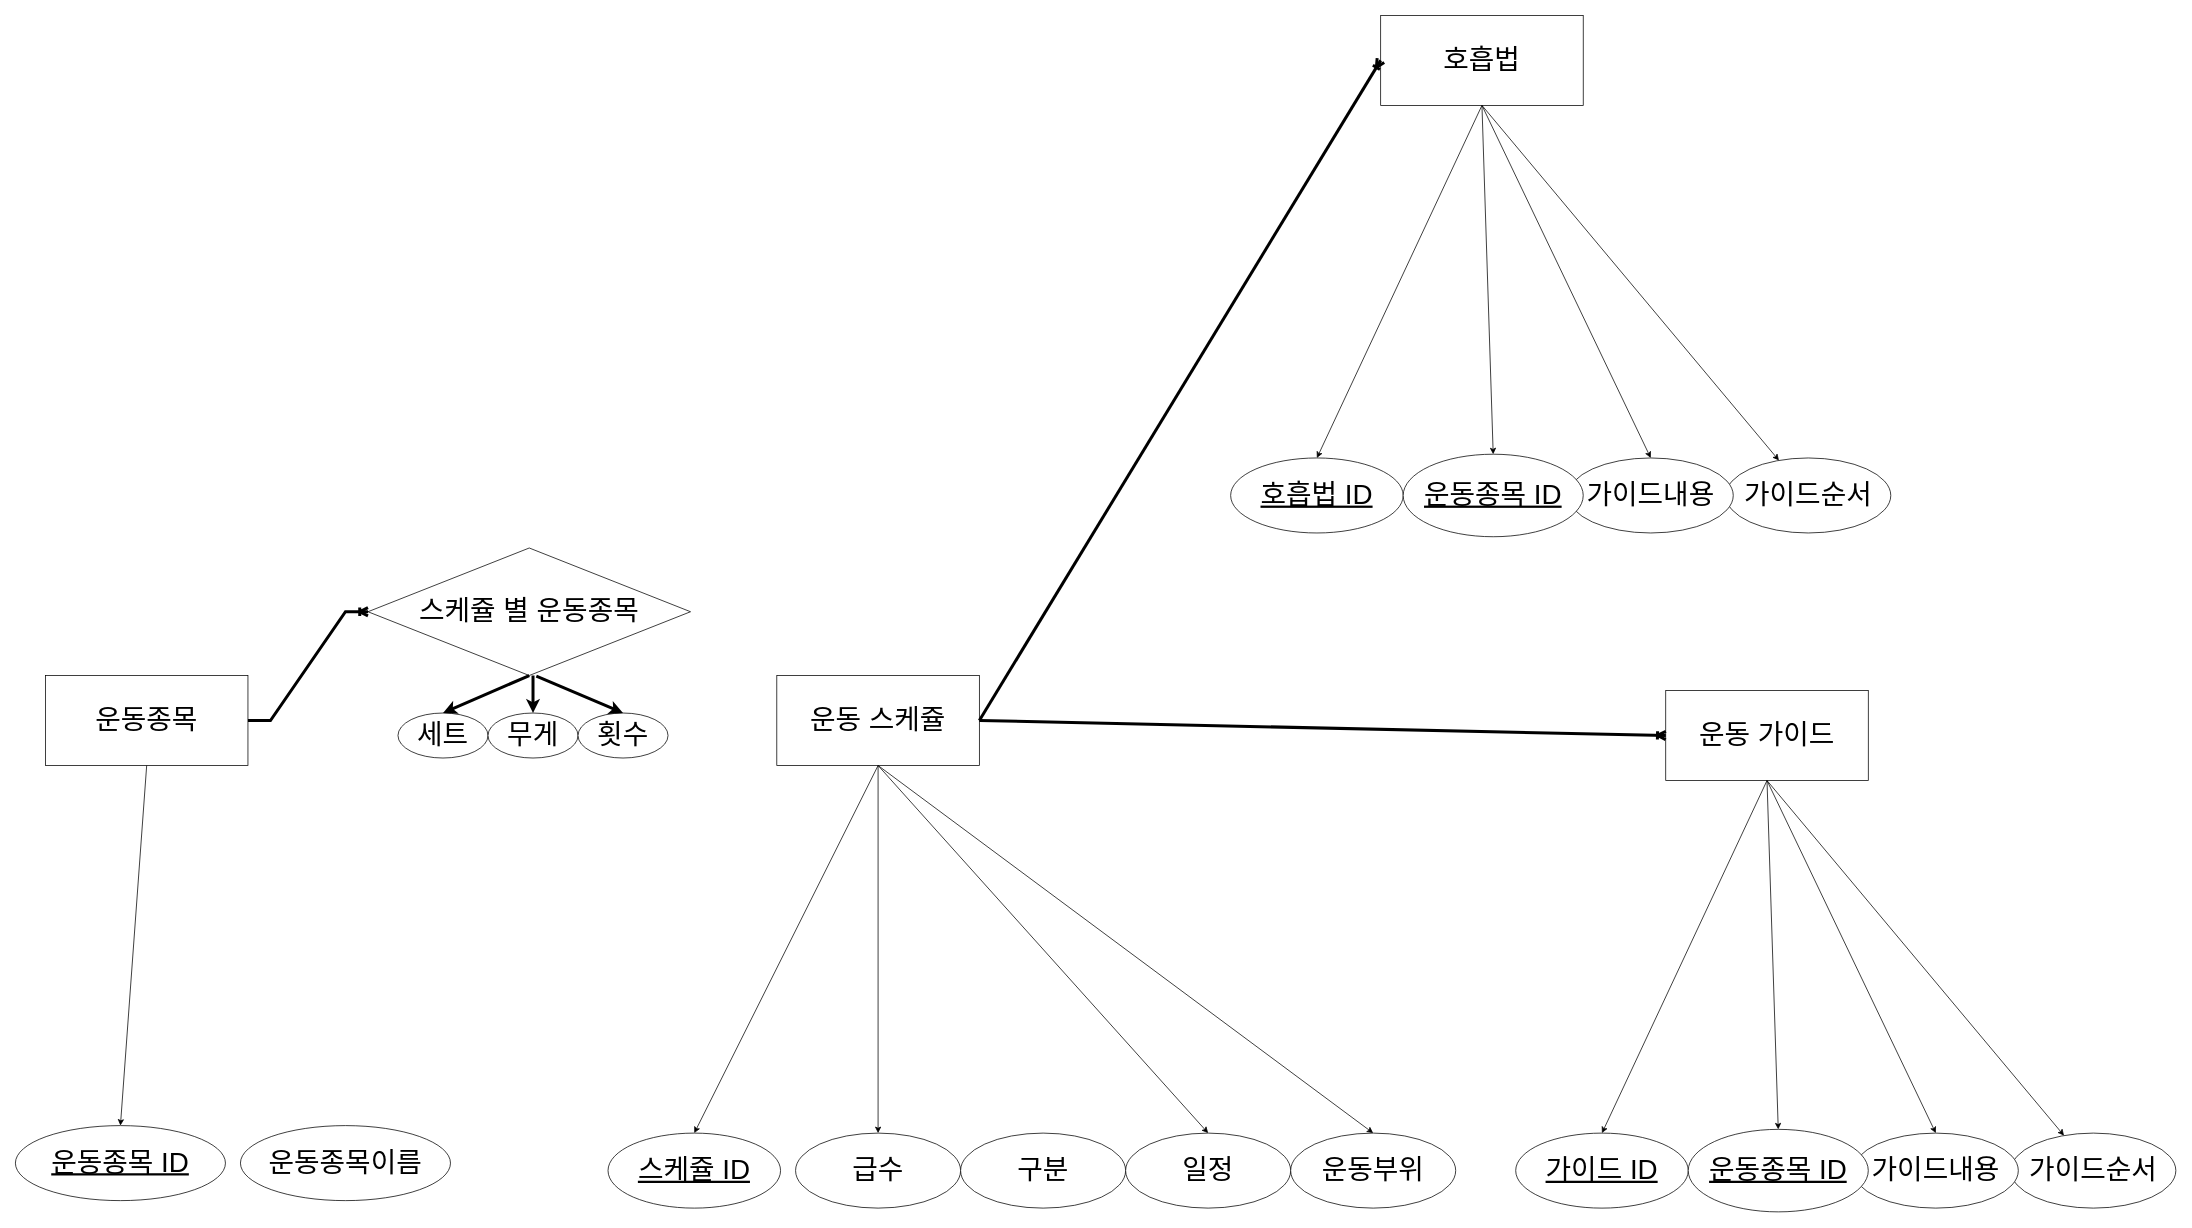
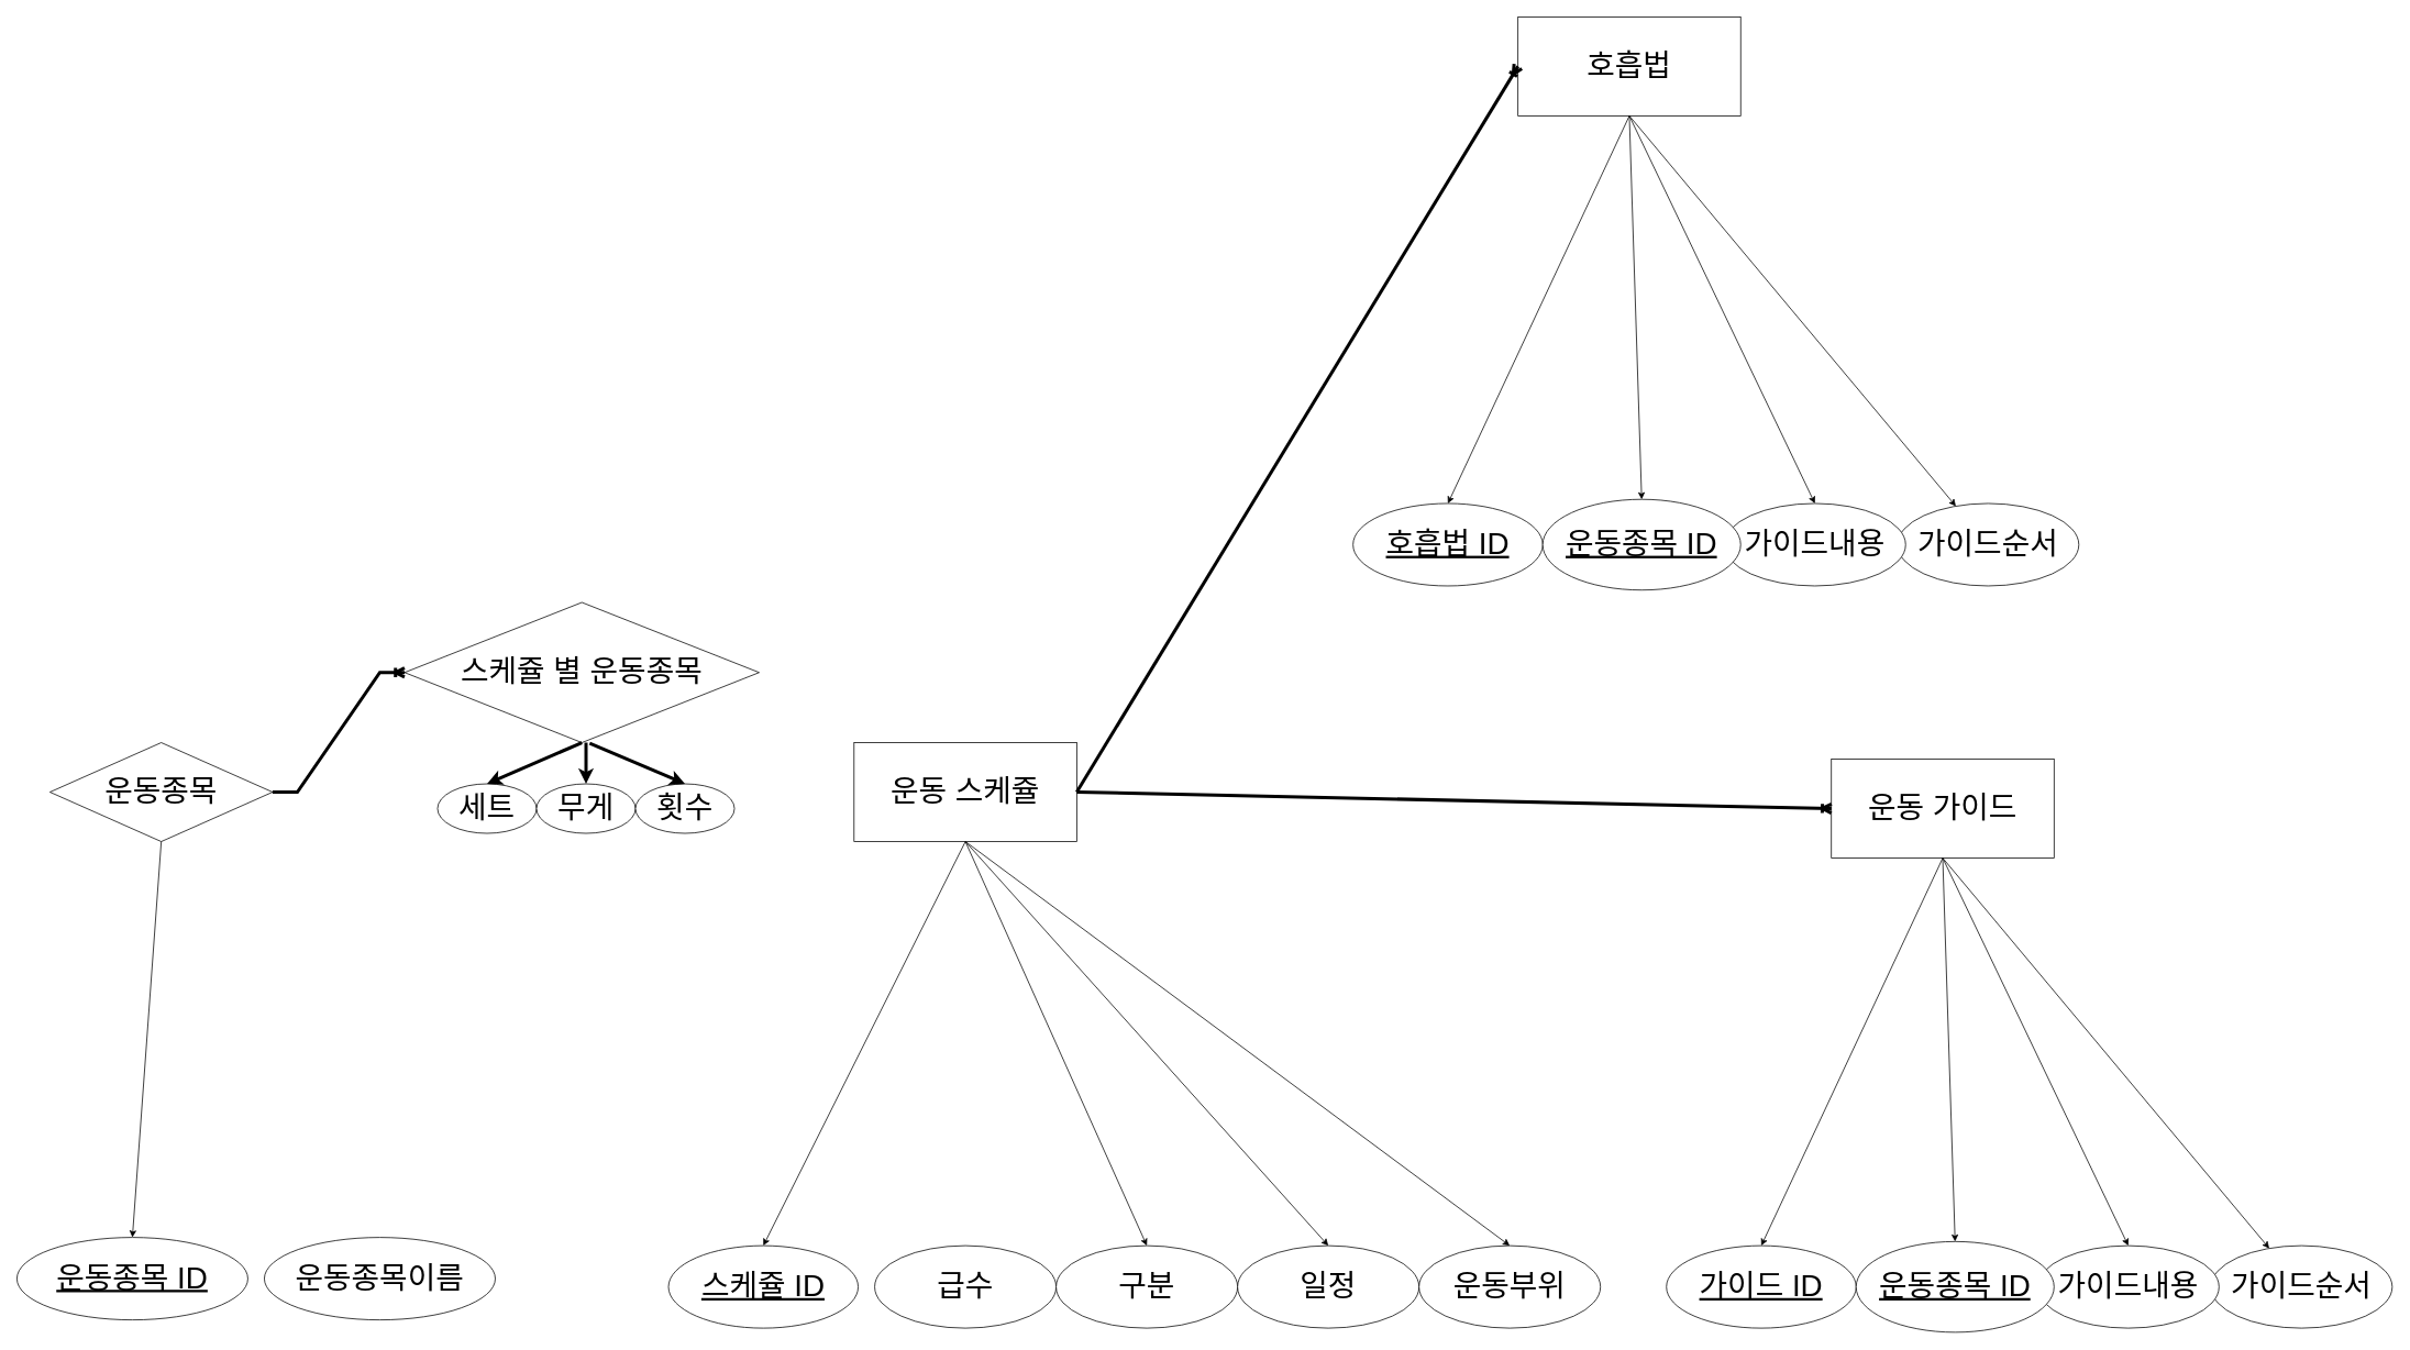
  <mxCell id="0" />
  <mxCell id="1" parent="0" />
  <mxCell id="2" value="&lt;font style=&quot;font-size: 37px;&quot;&gt;운동 스케쥴&lt;/font&gt;" style="rounded=0;whiteSpace=wrap;html=1;strokeWidth=1;" vertex="1" parent="1"><mxGeometry x="1035" y="900" width="270" height="120" as="geometry" /></mxCell>
  <mxCell id="3" value="스케쥴 ID" style="ellipse;whiteSpace=wrap;html=1;align=center;fontStyle=4;fontSize=37;strokeWidth=1;" vertex="1" parent="1"><mxGeometry x="810" y="1510" width="230" height="100" as="geometry" /></mxCell>
  <mxCell id="4" value="급수" style="ellipse;whiteSpace=wrap;html=1;align=center;fontSize=37;strokeWidth=1;" vertex="1" parent="1"><mxGeometry x="1060" y="1510" width="220" height="100" as="geometry" /></mxCell>
  <mxCell id="5" value="구분" style="ellipse;whiteSpace=wrap;html=1;align=center;fontSize=37;strokeWidth=1;" vertex="1" parent="1"><mxGeometry x="1280" y="1510" width="220" height="100" as="geometry" /></mxCell>
  <mxCell id="6" value="일정" style="ellipse;whiteSpace=wrap;html=1;align=center;fontSize=37;strokeWidth=1;" vertex="1" parent="1"><mxGeometry x="1500" y="1510" width="220" height="100" as="geometry" /></mxCell>
  <mxCell id="7" value="운동부위" style="ellipse;whiteSpace=wrap;html=1;align=center;fontSize=37;strokeWidth=1;" vertex="1" parent="1"><mxGeometry x="1720" y="1510" width="220" height="100" as="geometry" /></mxCell>
  <mxCell id="8" value="" style="endArrow=classic;html=1;rounded=0;fontSize=37;entryX=0.5;entryY=0;entryDx=0;entryDy=0;exitX=0.5;exitY=1;exitDx=0;exitDy=0;" edge="1" parent="1" source="2" target="3"><mxGeometry width="50" height="50" relative="1" as="geometry"><mxPoint x="1150" y="1260" as="sourcePoint" /><mxPoint x="1200" y="1210" as="targetPoint" /></mxGeometry></mxCell>
- <mxCell id="9" value="" style="endArrow=classic;html=1;rounded=0;fontSize=37;exitX=0.5;exitY=1;exitDx=0;exitDy=0;" edge="1" parent="1" source="2" target="4"><mxGeometry width="50" height="50" relative="1" as="geometry"><mxPoint x="1175.527" y="1050" as="sourcePoint" /><mxPoint x="1179.655" y="1520" as="targetPoint" /></mxGeometry></mxCell>
+ <mxCell id="9" value="" style="endArrow=classic;html=1;rounded=0;fontSize=37;entryX=0.5;entryY=0;entryDx=0;entryDy=0;exitX=0.5;exitY=1;exitDx=0;exitDy=0;" edge="1" parent="1" source="2" target="5"><mxGeometry width="50" height="50" relative="1" as="geometry"><mxPoint x="1175.527" y="1050" as="sourcePoint" /><mxPoint x="1179.655" y="1520" as="targetPoint" /></mxGeometry></mxCell>
  <mxCell id="10" value="" style="endArrow=classic;html=1;rounded=0;fontSize=37;entryX=0.5;entryY=0;entryDx=0;entryDy=0;exitX=0.5;exitY=1;exitDx=0;exitDy=0;" edge="1" parent="1" source="2" target="6"><mxGeometry width="50" height="50" relative="1" as="geometry"><mxPoint x="1175" y="1050" as="sourcePoint" /><mxPoint x="1400" y="1520" as="targetPoint" /></mxGeometry></mxCell>
  <mxCell id="11" value="" style="endArrow=classic;html=1;rounded=0;fontSize=37;entryX=0.5;entryY=0;entryDx=0;entryDy=0;exitX=0.5;exitY=1;exitDx=0;exitDy=0;" edge="1" parent="1" source="2" target="7"><mxGeometry width="50" height="50" relative="1" as="geometry"><mxPoint x="1175" y="1050" as="sourcePoint" /><mxPoint x="1620" y="1520" as="targetPoint" /></mxGeometry></mxCell>
- <mxCell id="12" value="&lt;font style=&quot;font-size: 37px;&quot;&gt;운동종목&lt;/font&gt;" style="rounded=0;whiteSpace=wrap;html=1;strokeWidth=1;" vertex="1" parent="1"><mxGeometry x="60" y="900" width="270" height="120" as="geometry" /></mxCell>
+ <mxCell id="12" value="&lt;font style=&quot;font-size: 37px;&quot;&gt;운동종목&lt;/font&gt;" style="rhombus;whiteSpace=wrap;html=1;strokeWidth=1;" vertex="1" parent="1"><mxGeometry x="60" y="900" width="270" height="120" as="geometry" /></mxCell>
  <mxCell id="13" value="운동종목 ID" style="ellipse;whiteSpace=wrap;html=1;align=center;fontStyle=4;fontSize=37;strokeWidth=1;" vertex="1" parent="1"><mxGeometry x="20" y="1500" width="280" height="100" as="geometry" /></mxCell>
  <mxCell id="14" value="운동종목이름" style="ellipse;whiteSpace=wrap;html=1;align=center;fontSize=37;strokeWidth=1;" vertex="1" parent="1"><mxGeometry x="320" y="1500" width="280" height="100" as="geometry" /></mxCell>
  <mxCell id="15" value="" style="endArrow=classic;html=1;rounded=0;fontSize=37;entryX=0.5;entryY=0;entryDx=0;entryDy=0;exitX=0.5;exitY=1;exitDx=0;exitDy=0;" edge="1" parent="1" source="12" target="13"><mxGeometry width="50" height="50" relative="1" as="geometry"><mxPoint x="300" y="1260" as="sourcePoint" /><mxPoint x="350" y="1210" as="targetPoint" /></mxGeometry></mxCell>
  <mxCell id="16" value="스케쥴 별 운동종목" style="shape=rhombus;perimeter=rhombusPerimeter;whiteSpace=wrap;html=1;align=center;fontSize=37;strokeWidth=1;" vertex="1" parent="1"><mxGeometry x="490" y="730" width="430" height="170" as="geometry" /></mxCell>
  <mxCell id="17" value="" style="edgeStyle=entityRelationEdgeStyle;fontSize=12;html=1;endArrow=ERoneToMany;rounded=0;strokeWidth=4;jumpSize=6;exitX=1;exitY=0.5;exitDx=0;exitDy=0;" edge="1" parent="1" source="12" target="16"><mxGeometry width="100" height="100" relative="1" as="geometry"><mxPoint x="450" y="980" as="sourcePoint" /><mxPoint x="550" y="880" as="targetPoint" /></mxGeometry></mxCell>
  <mxCell id="18" value="세트" style="ellipse;whiteSpace=wrap;html=1;align=center;fontSize=37;strokeWidth=1;" vertex="1" parent="1"><mxGeometry x="530" y="950" width="120" height="60" as="geometry" /></mxCell>
  <mxCell id="19" value="무게&lt;br&gt;" style="ellipse;whiteSpace=wrap;html=1;align=center;fontSize=37;strokeWidth=1;" vertex="1" parent="1"><mxGeometry x="650" y="950" width="120" height="60" as="geometry" /></mxCell>
  <mxCell id="20" value="횟수" style="ellipse;whiteSpace=wrap;html=1;align=center;fontSize=37;strokeWidth=1;" vertex="1" parent="1"><mxGeometry x="770" y="950" width="120" height="60" as="geometry" /></mxCell>
  <mxCell id="21" value="" style="endArrow=classic;html=1;rounded=0;fontSize=37;strokeWidth=4;jumpSize=6;exitX=0.5;exitY=1;exitDx=0;exitDy=0;entryX=0.5;entryY=0;entryDx=0;entryDy=0;" edge="1" parent="1" source="16" target="18"><mxGeometry width="50" height="50" relative="1" as="geometry"><mxPoint x="660" y="1170" as="sourcePoint" /><mxPoint x="710" y="1120" as="targetPoint" /></mxGeometry></mxCell>
  <mxCell id="22" value="" style="endArrow=classic;html=1;rounded=0;fontSize=37;strokeWidth=4;jumpSize=6;entryX=0.5;entryY=0;entryDx=0;entryDy=0;" edge="1" parent="1" target="19"><mxGeometry width="50" height="50" relative="1" as="geometry"><mxPoint x="710" y="900" as="sourcePoint" /><mxPoint x="600" y="960" as="targetPoint" /></mxGeometry></mxCell>
  <mxCell id="23" value="" style="endArrow=classic;html=1;rounded=0;fontSize=37;strokeWidth=4;jumpSize=6;entryX=0.5;entryY=0;entryDx=0;entryDy=0;exitX=0.522;exitY=1.004;exitDx=0;exitDy=0;exitPerimeter=0;" edge="1" parent="1" source="16" target="20"><mxGeometry width="50" height="50" relative="1" as="geometry"><mxPoint x="720" y="910" as="sourcePoint" /><mxPoint x="720" y="960" as="targetPoint" /></mxGeometry></mxCell>
  <mxCell id="24" value="&lt;font style=&quot;font-size: 37px;&quot;&gt;운동 가이드&lt;/font&gt;" style="rounded=0;whiteSpace=wrap;html=1;strokeWidth=1;" vertex="1" parent="1"><mxGeometry x="2220" y="920" width="270" height="120" as="geometry" /></mxCell>
  <mxCell id="25" value="가이드 ID" style="ellipse;whiteSpace=wrap;html=1;align=center;fontStyle=4;fontSize=37;strokeWidth=1;" vertex="1" parent="1"><mxGeometry x="2020" y="1510" width="230" height="100" as="geometry" /></mxCell>
  <mxCell id="26" value="가이드순서" style="ellipse;whiteSpace=wrap;html=1;align=center;fontSize=37;strokeWidth=1;" vertex="1" parent="1"><mxGeometry x="2680" y="1510" width="220" height="100" as="geometry" /></mxCell>
  <mxCell id="27" value="가이드내용" style="ellipse;whiteSpace=wrap;html=1;align=center;fontSize=37;strokeWidth=1;" vertex="1" parent="1"><mxGeometry x="2470" y="1510" width="220" height="100" as="geometry" /></mxCell>
  <mxCell id="28" value="" style="endArrow=classic;html=1;rounded=0;fontSize=37;entryX=0.5;entryY=0;entryDx=0;entryDy=0;exitX=0.5;exitY=1;exitDx=0;exitDy=0;" edge="1" parent="1" source="24" target="25"><mxGeometry width="50" height="50" relative="1" as="geometry"><mxPoint x="2340" y="1260" as="sourcePoint" /><mxPoint x="2390" y="1210" as="targetPoint" /></mxGeometry></mxCell>
  <mxCell id="29" value="" style="endArrow=classic;html=1;rounded=0;fontSize=37;exitX=0.5;exitY=1;exitDx=0;exitDy=0;" edge="1" parent="1" source="24" target="26"><mxGeometry width="50" height="50" relative="1" as="geometry"><mxPoint x="2365" y="1050" as="sourcePoint" /><mxPoint x="2145" y="1520" as="targetPoint" /></mxGeometry></mxCell>
  <mxCell id="30" value="" style="endArrow=classic;html=1;rounded=0;fontSize=37;entryX=0.5;entryY=0;entryDx=0;entryDy=0;exitX=0.5;exitY=1;exitDx=0;exitDy=0;" edge="1" parent="1" source="24" target="27"><mxGeometry width="50" height="50" relative="1" as="geometry"><mxPoint x="2365.527" y="1050" as="sourcePoint" /><mxPoint x="2369.655" y="1520" as="targetPoint" /></mxGeometry></mxCell>
  <mxCell id="31" value="운동종목 ID" style="ellipse;whiteSpace=wrap;html=1;align=center;fontStyle=4;fontSize=37;strokeWidth=1;" vertex="1" parent="1"><mxGeometry x="2250" y="1505" width="240" height="110" as="geometry" /></mxCell>
  <mxCell id="32" value="" style="endArrow=classic;html=1;rounded=0;fontSize=37;entryX=0.5;entryY=0;entryDx=0;entryDy=0;exitX=0.5;exitY=1;exitDx=0;exitDy=0;" edge="1" parent="1" source="24" target="31"><mxGeometry width="50" height="50" relative="1" as="geometry"><mxPoint x="2365" y="1050" as="sourcePoint" /><mxPoint x="2590" y="1520" as="targetPoint" /></mxGeometry></mxCell>
  <mxCell id="33" value="&lt;font style=&quot;font-size: 37px;&quot;&gt;호흡법&lt;/font&gt;" style="rounded=0;whiteSpace=wrap;html=1;strokeWidth=1;" vertex="1" parent="1"><mxGeometry x="1840" y="20" width="270" height="120" as="geometry" /></mxCell>
  <mxCell id="34" value="호흡법 ID" style="ellipse;whiteSpace=wrap;html=1;align=center;fontStyle=4;fontSize=37;strokeWidth=1;" vertex="1" parent="1"><mxGeometry x="1640" y="610" width="230" height="100" as="geometry" /></mxCell>
  <mxCell id="35" value="가이드순서" style="ellipse;whiteSpace=wrap;html=1;align=center;fontSize=37;strokeWidth=1;" vertex="1" parent="1"><mxGeometry x="2300" y="610" width="220" height="100" as="geometry" /></mxCell>
  <mxCell id="36" value="가이드내용" style="ellipse;whiteSpace=wrap;html=1;align=center;fontSize=37;strokeWidth=1;" vertex="1" parent="1"><mxGeometry x="2090" y="610" width="220" height="100" as="geometry" /></mxCell>
  <mxCell id="37" value="" style="endArrow=classic;html=1;rounded=0;fontSize=37;entryX=0.5;entryY=0;entryDx=0;entryDy=0;exitX=0.5;exitY=1;exitDx=0;exitDy=0;" edge="1" parent="1" source="33" target="34"><mxGeometry width="50" height="50" relative="1" as="geometry"><mxPoint x="1960" y="360" as="sourcePoint" /><mxPoint x="2010" y="310" as="targetPoint" /></mxGeometry></mxCell>
  <mxCell id="38" value="" style="endArrow=classic;html=1;rounded=0;fontSize=37;exitX=0.5;exitY=1;exitDx=0;exitDy=0;" edge="1" parent="1" source="33" target="35"><mxGeometry width="50" height="50" relative="1" as="geometry"><mxPoint x="1985" y="150" as="sourcePoint" /><mxPoint x="1765" y="620" as="targetPoint" /></mxGeometry></mxCell>
  <mxCell id="39" value="" style="endArrow=classic;html=1;rounded=0;fontSize=37;entryX=0.5;entryY=0;entryDx=0;entryDy=0;exitX=0.5;exitY=1;exitDx=0;exitDy=0;" edge="1" parent="1" source="33" target="36"><mxGeometry width="50" height="50" relative="1" as="geometry"><mxPoint x="1985.527" y="150" as="sourcePoint" /><mxPoint x="1989.655" y="620" as="targetPoint" /></mxGeometry></mxCell>
  <mxCell id="40" value="운동종목 ID" style="ellipse;whiteSpace=wrap;html=1;align=center;fontStyle=4;fontSize=37;strokeWidth=1;" vertex="1" parent="1"><mxGeometry x="1870" y="605" width="240" height="110" as="geometry" /></mxCell>
  <mxCell id="41" value="" style="endArrow=classic;html=1;rounded=0;fontSize=37;entryX=0.5;entryY=0;entryDx=0;entryDy=0;exitX=0.5;exitY=1;exitDx=0;exitDy=0;" edge="1" parent="1" source="33" target="40"><mxGeometry width="50" height="50" relative="1" as="geometry"><mxPoint x="1985" y="150" as="sourcePoint" /><mxPoint x="2210" y="620" as="targetPoint" /></mxGeometry></mxCell>
  <mxCell id="42" value="" style="endArrow=ERoneToMany;html=1;rounded=0;fontSize=37;strokeWidth=4;jumpSize=6;exitX=1;exitY=0.5;exitDx=0;exitDy=0;entryX=0;entryY=0.5;entryDx=0;entryDy=0;endFill=0;" edge="1" parent="1" source="2" target="24"><mxGeometry width="50" height="50" relative="1" as="geometry"><mxPoint x="1710" y="690" as="sourcePoint" /><mxPoint x="1760" y="640" as="targetPoint" /></mxGeometry></mxCell>
  <mxCell id="43" value="" style="endArrow=ERoneToMany;html=1;rounded=0;fontSize=37;strokeWidth=4;jumpSize=6;exitX=1;exitY=0.5;exitDx=0;exitDy=0;entryX=0;entryY=0.5;entryDx=0;entryDy=0;endFill=0;" edge="1" parent="1" source="2" target="33"><mxGeometry width="50" height="50" relative="1" as="geometry"><mxPoint x="1315" y="970" as="sourcePoint" /><mxPoint x="2230" y="990" as="targetPoint" /></mxGeometry></mxCell>
